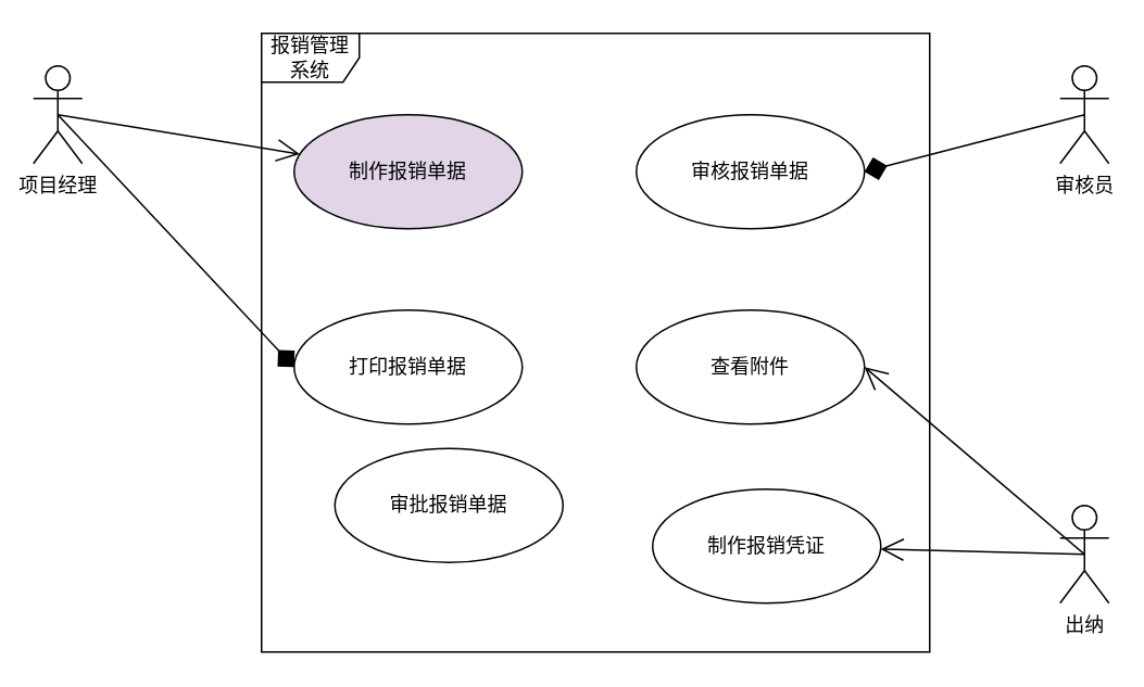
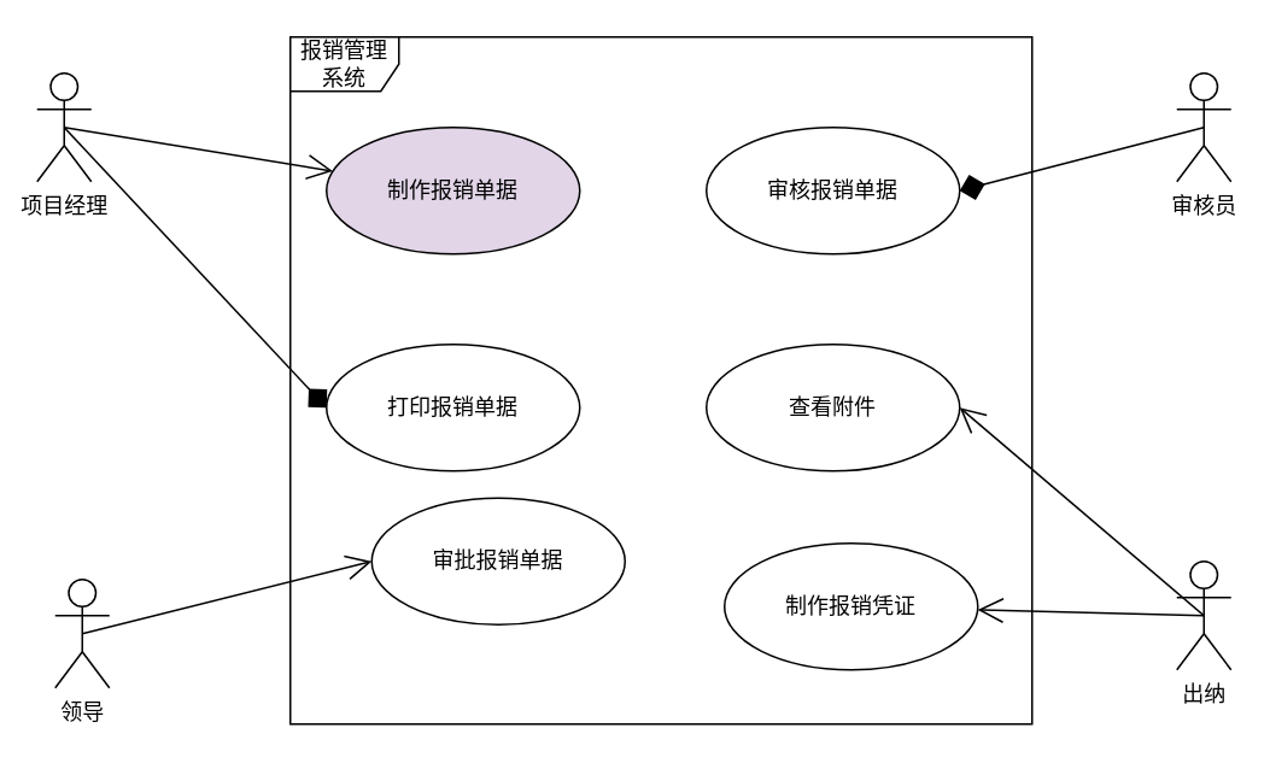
  <mxCell id="0" />
  <mxCell id="1" parent="0" />
  <mxCell id="2" value="项目经理" style="shape=umlActor;verticalLabelPosition=bottom;verticalAlign=top;html=1;" vertex="1" parent="1"><mxGeometry x="20" y="40" width="30" height="60" as="geometry" /></mxCell>
+ <mxCell id="3" value="领导" style="shape=umlActor;verticalLabelPosition=bottom;verticalAlign=top;html=1;" vertex="1" parent="1"><mxGeometry x="30" y="320" width="30" height="60" as="geometry" /></mxCell>
  <mxCell id="4" value="审核员" style="shape=umlActor;verticalLabelPosition=bottom;verticalAlign=top;html=1;" vertex="1" parent="1"><mxGeometry x="650" y="40" width="30" height="60" as="geometry" /></mxCell>
  <mxCell id="5" value="出纳" style="shape=umlActor;verticalLabelPosition=bottom;verticalAlign=top;html=1;" vertex="1" parent="1"><mxGeometry x="650" y="310" width="30" height="60" as="geometry" /></mxCell>
  <mxCell id="6" value="报销管理系统" style="shape=umlFrame;whiteSpace=wrap;html=1;" vertex="1" parent="1"><mxGeometry x="160" y="20" width="410" height="380" as="geometry" /></mxCell>
  <mxCell id="7" value="制作报销单据" style="ellipse;whiteSpace=wrap;html=1;fillColor=#e1d5e7;" vertex="1" parent="1"><mxGeometry x="180" y="70" width="140" height="70" as="geometry" /></mxCell>
  <mxCell id="8" value="打印报销单据" style="ellipse;whiteSpace=wrap;html=1;" vertex="1" parent="1"><mxGeometry x="180" y="190" width="140" height="70" as="geometry" /></mxCell>
  <mxCell id="9" value="审批报销单据" style="ellipse;whiteSpace=wrap;html=1;" vertex="1" parent="1"><mxGeometry x="205" y="275" width="140" height="70" as="geometry" /></mxCell>
  <mxCell id="10" value="查看附件" style="ellipse;whiteSpace=wrap;html=1;" vertex="1" parent="1"><mxGeometry x="390" y="190" width="140" height="70" as="geometry" /></mxCell>
  <mxCell id="11" value="审核报销单据" style="ellipse;whiteSpace=wrap;html=1;" vertex="1" parent="1"><mxGeometry x="390" y="70" width="140" height="70" as="geometry" /></mxCell>
  <mxCell id="12" value="制作报销凭证" style="ellipse;whiteSpace=wrap;html=1;" vertex="1" parent="1"><mxGeometry x="400" y="300" width="140" height="70" as="geometry" /></mxCell>
  <mxCell id="13" value="" style="endArrow=open;endFill=1;endSize=12;html=1;rounded=0;exitX=0.5;exitY=0.5;exitDx=0;exitDy=0;exitPerimeter=0;" edge="1" parent="1" source="2" target="7"><mxGeometry width="160" relative="1" as="geometry"><mxPoint x="50" y="70" as="sourcePoint" /><mxPoint x="210" y="70" as="targetPoint" /></mxGeometry></mxCell>
  <mxCell id="14" value="" style="endArrow=diamond;endFill=1;endSize=12;html=1;rounded=0;entryX=0;entryY=0.5;entryDx=0;entryDy=0;exitX=0.5;exitY=0.5;exitDx=0;exitDy=0;exitPerimeter=0;" edge="1" parent="1" source="2" target="8"><mxGeometry width="160" relative="1" as="geometry"><mxPoint x="50" y="70" as="sourcePoint" /><mxPoint x="210" y="70" as="targetPoint" /></mxGeometry></mxCell>
+ <mxCell id="15" value="" style="endArrow=open;endFill=1;endSize=12;html=1;rounded=0;entryX=0;entryY=0.5;entryDx=0;entryDy=0;exitX=0.5;exitY=0.5;exitDx=0;exitDy=0;exitPerimeter=0;" edge="1" parent="1" source="3" target="9"><mxGeometry width="160" relative="1" as="geometry"><mxPoint x="70" y="350" as="sourcePoint" /><mxPoint x="230" y="350" as="targetPoint" /></mxGeometry></mxCell>
  <mxCell id="16" value="" style="endArrow=diamond;endFill=1;endSize=12;html=1;rounded=0;entryX=1;entryY=0.5;entryDx=0;entryDy=0;exitX=0.5;exitY=0.5;exitDx=0;exitDy=0;exitPerimeter=0;" edge="1" parent="1" source="4" target="11"><mxGeometry width="160" relative="1" as="geometry"><mxPoint x="627" y="80" as="sourcePoint" /><mxPoint x="787" y="80" as="targetPoint" /></mxGeometry></mxCell>
  <mxCell id="17" value="" style="endArrow=open;endFill=1;endSize=12;html=1;rounded=0;exitX=0.5;exitY=0.5;exitDx=0;exitDy=0;exitPerimeter=0;entryX=1;entryY=0.5;entryDx=0;entryDy=0;" edge="1" parent="1" source="5" target="10"><mxGeometry width="160" relative="1" as="geometry"><mxPoint x="290" y="180" as="sourcePoint" /><mxPoint x="450" y="180" as="targetPoint" /></mxGeometry></mxCell>
  <mxCell id="18" value="" style="endArrow=open;endFill=1;endSize=12;html=1;rounded=0;exitX=0.5;exitY=0.5;exitDx=0;exitDy=0;exitPerimeter=0;" edge="1" parent="1" source="5" target="12"><mxGeometry width="160" relative="1" as="geometry"><mxPoint x="290" y="180" as="sourcePoint" /><mxPoint x="450" y="180" as="targetPoint" /></mxGeometry></mxCell>
